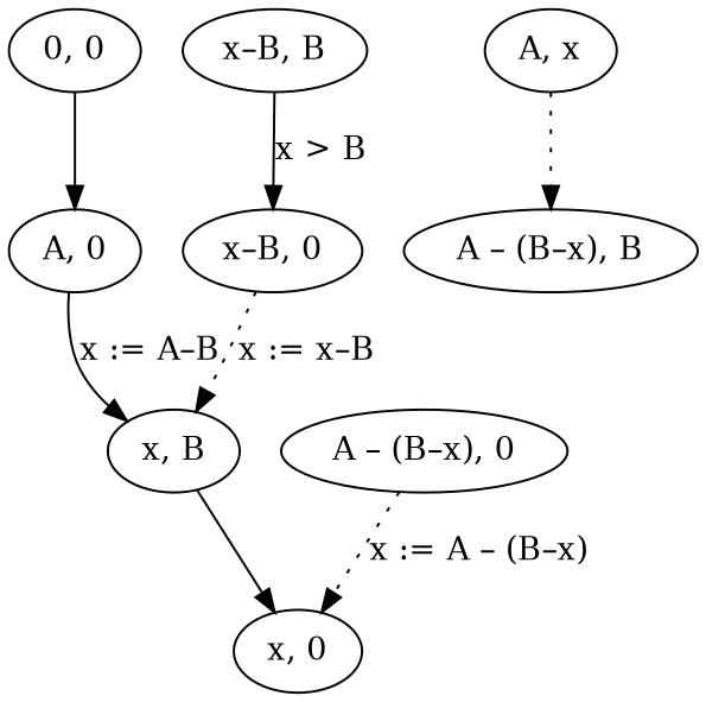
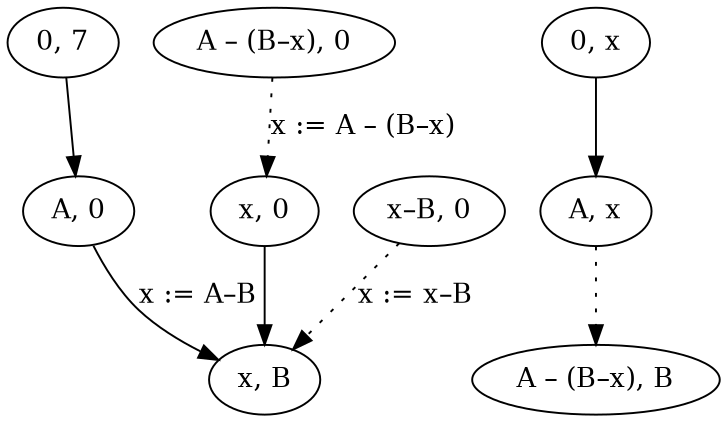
  digraph {
-   "0, 0"
+   "0, 0" [label="0, 7"]
    "A, 0"
    "x, B"
    "x, 0"
-   "x–B, B"
    "x–B, 0"
+   "0, x"
    "A, x"
    "A – (B–x), B"
    "A – (B–x), 0"
    "0, 0" -> "A, 0"
    "A, 0" -> "x, B" [label="x := A–B"]
-   "x, B" -> "x, 0"
-   "x–B, B" -> "x–B, 0" [label="x > B"]
+   "x, 0" -> "x, B"
    "x–B, 0" -> "x, B" [label="x := x–B" style=dotted]
+   "0, x" -> "A, x"
    "A, x" -> "A – (B–x), B" [style=dotted]
    "A – (B–x), 0" -> "x, 0" [label="x := A – (B–x)" style=dotted]
  }
